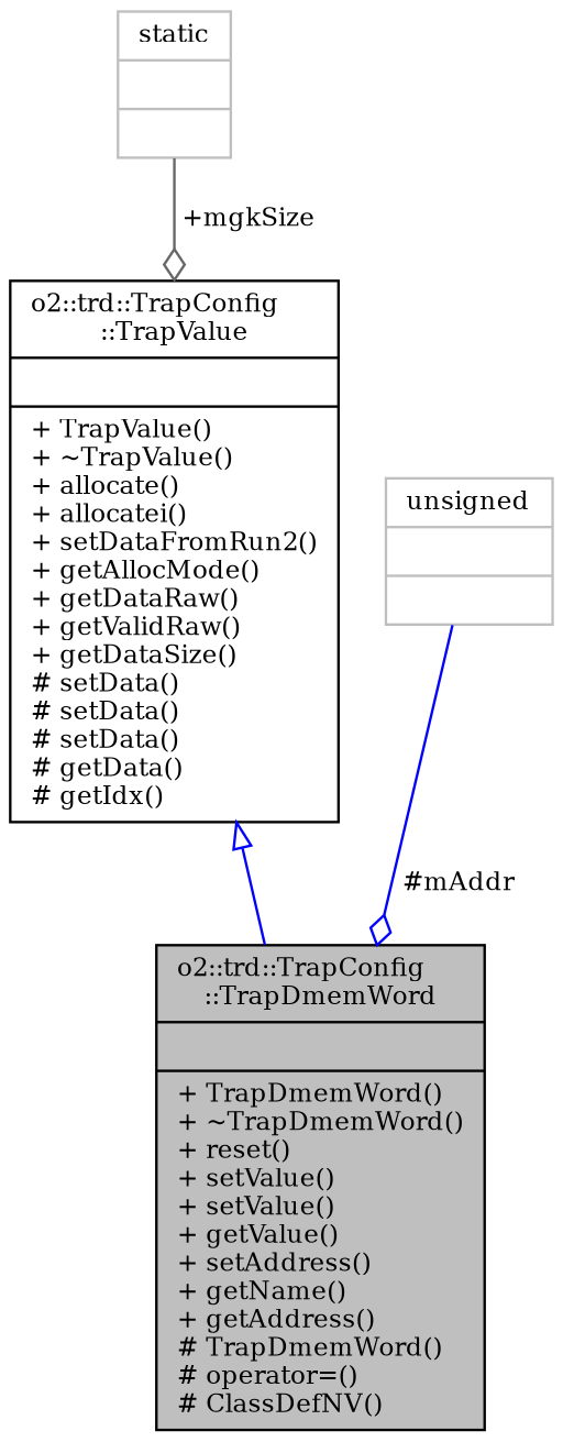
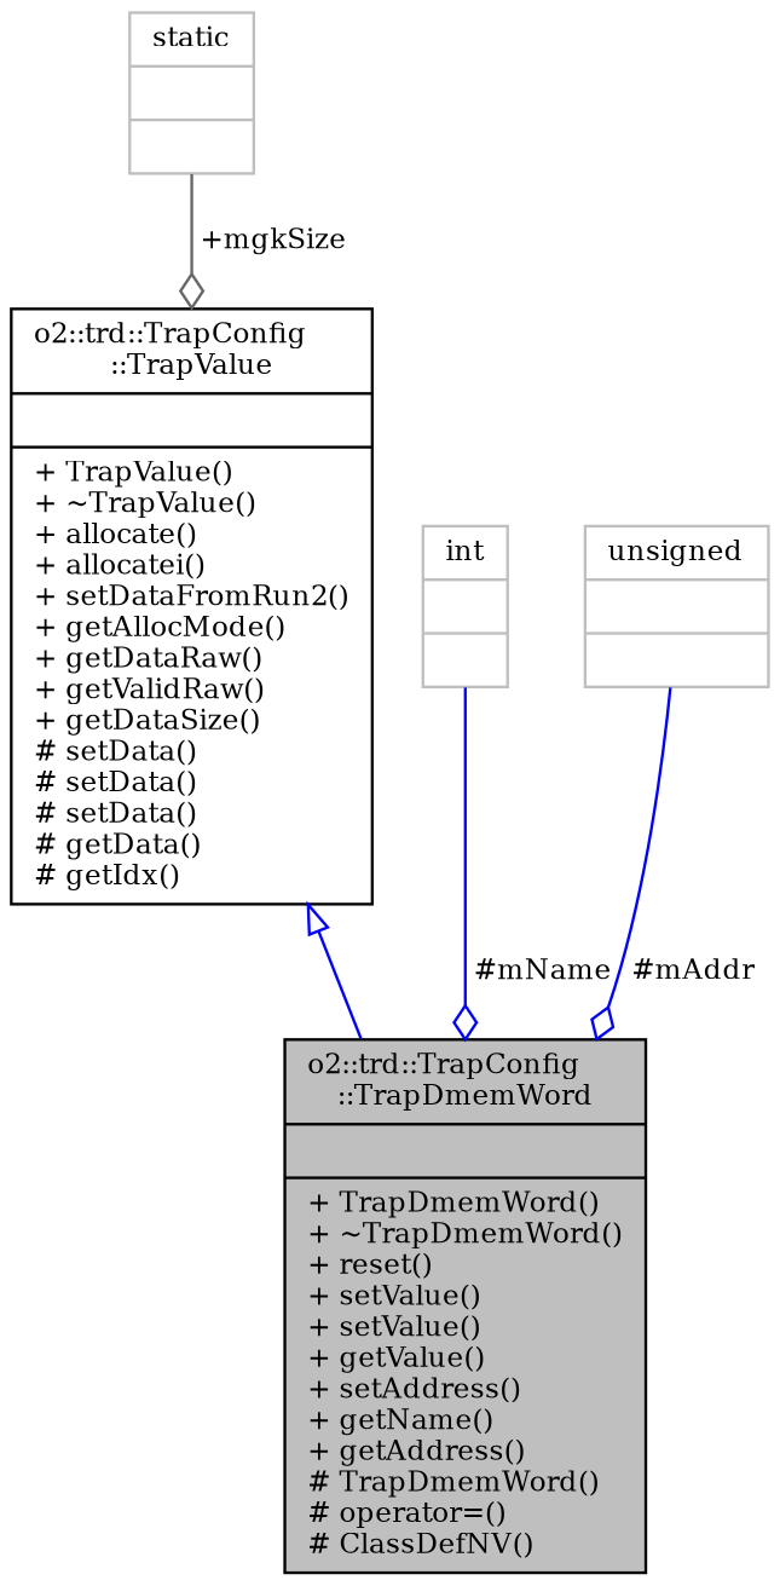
  digraph {
    fontname="DejaVu Serif"
    node [color=grey75 fontname="DejaVu Serif" fontsize=10 shape=record]
    edge [color=blue fontname="DejaVu Serif" fontsize=10 labelfontname=Helvetica labelfontsize=10 style=solid arrowhead=odiamond]
    n1 [color=black fillcolor=grey75 fontcolor=black height=0.2 label="{o2::trd::TrapConfig\l::TrapDmemWord\n||+ TrapDmemWord()\l+ ~TrapDmemWord()\l+ reset()\l+ setValue()\l+ setValue()\l+ getValue()\l+ setAddress()\l+ getName()\l+ getAddress()\l# TrapDmemWord()\l# operator=()\l# ClassDefNV()\l}" style=filled width=0.4]
    n2 [color=black height=0.2 label="{o2::trd::TrapConfig\l::TrapValue\n||+ TrapValue()\l+ ~TrapValue()\l+ allocate()\l+ allocatei()\l+ setDataFromRun2()\l+ getAllocMode()\l+ getDataRaw()\l+ getValidRaw()\l+ getDataSize()\l# setData()\l# setData()\l# setData()\l# getData()\l# getIdx()\l}" width=0.4]
    n3 [height=0.2 label="{static\n||}" width=0.4]
+   n4 [height=0.2 label="{int\n||}" width=0.4]
    n5 [height=0.2 label="{unsigned\n||}" width=0.4]
    n2 -> n1 [arrowtail=onormal dir=back arrowhead=""]
    n3 -> n2 [color=gray40 label=" +mgkSize"]
+   n4 -> n1 [label=" #mName"]
    n5 -> n1 [label=" #mAddr"]
  }
